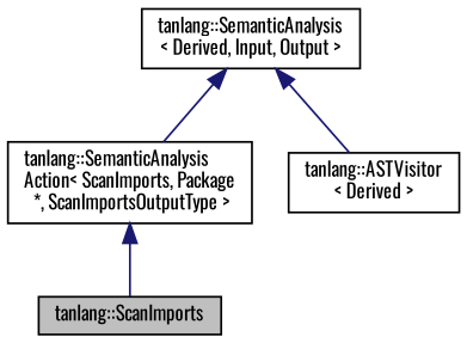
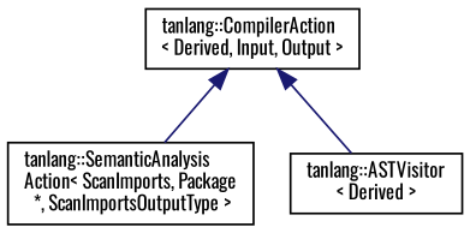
  digraph {
    fontname=Oswald
    node [color=black fillcolor=white fontname=Oswald fontsize=10 shape=record style=filled]
    edge [color=midnightblue dir=back fontname=Oswald fontsize=10 labelfontname=Helvetica labelfontsize=10 style=solid]
-   n1 [fillcolor=grey75 fontcolor=black height=0.2 label="tanlang::ScanImports" width=0.4]
    n2 [height=0.2 label="tanlang::SemanticAnalysis\lAction\< ScanImports, Package\l *, ScanImportsOutputType \>" width=0.4]
-   n3 [height=0.2 label="tanlang::SemanticAnalysis\l\< Derived, Input, Output \>" width=0.4]
+   n3 [height=0.2 label="tanlang::CompilerAction\l\< Derived, Input, Output \>" width=0.4]
    n4 [height=0.2 label="tanlang::ASTVisitor\l\< Derived \>" width=0.4]
-   n2 -> n1
    n3 -> n2
    n3 -> n4
  }
